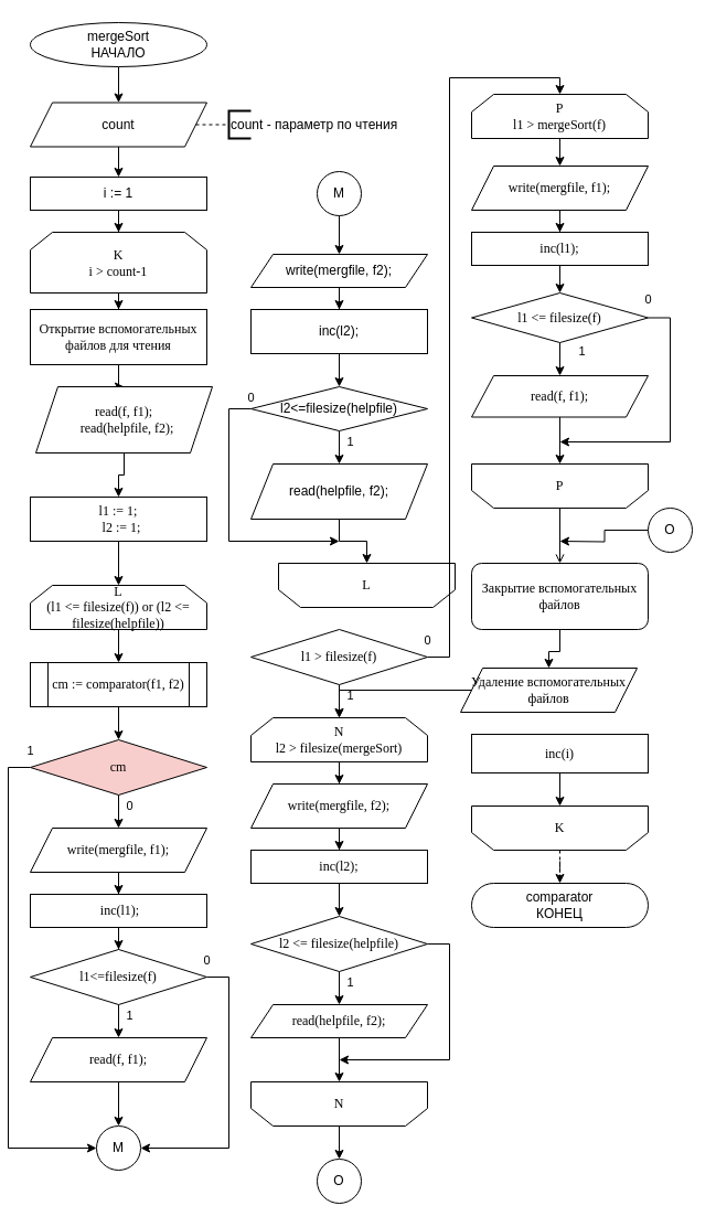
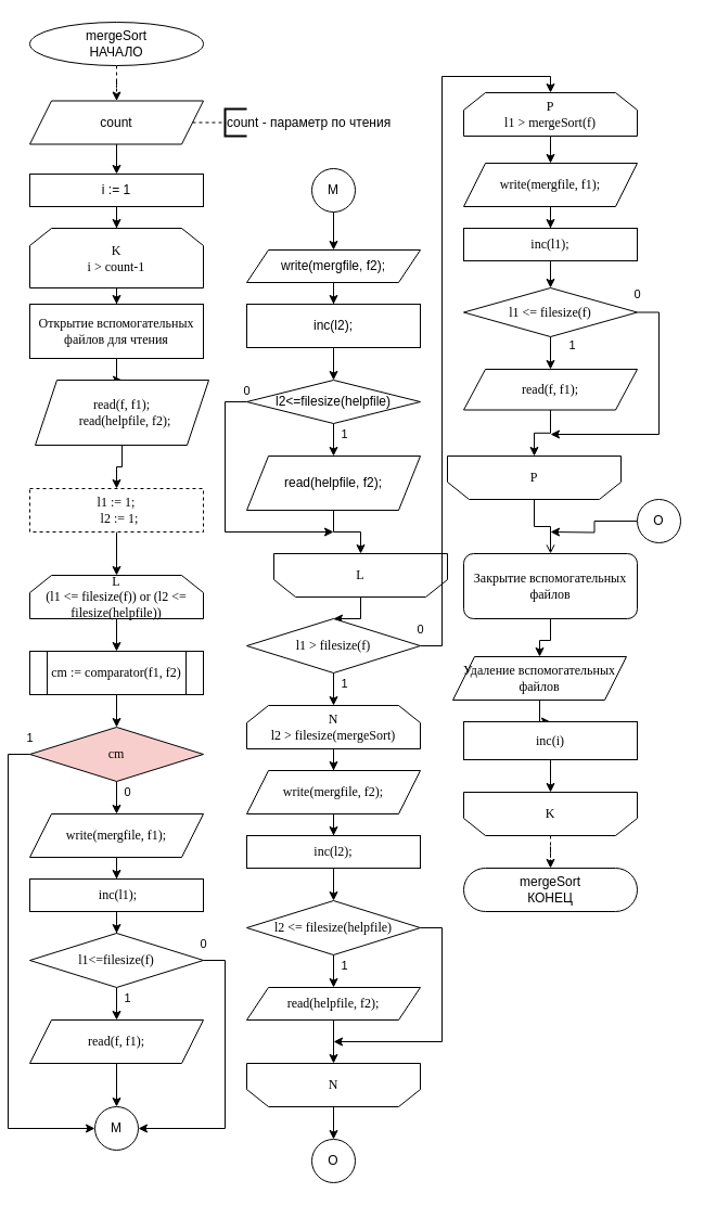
  <mxCell id="0" />
  <mxCell id="1" parent="0" />
- <mxCell id="2" value="" style="edgeStyle=orthogonalEdgeStyle;rounded=0;orthogonalLoop=1;jettySize=auto;html=1;" edge="1" parent="1" source="3" target="5"><mxGeometry relative="1" as="geometry" /></mxCell>
+ <mxCell id="2" value="" style="edgeStyle=orthogonalEdgeStyle;rounded=0;orthogonalLoop=1;jettySize=auto;html=1;dashed=1;" edge="1" parent="1" source="3" target="5"><mxGeometry relative="1" as="geometry" /></mxCell>
  <mxCell id="3" value="mergeSort&lt;br&gt;НАЧАЛО" style="ellipse;whiteSpace=wrap;html=1;arcSize=50;strokeWidth=1;fontSize=12;" vertex="1" parent="1"><mxGeometry x="20" y="20" width="160" height="40" as="geometry" /></mxCell>
  <mxCell id="4" value="" style="edgeStyle=orthogonalEdgeStyle;rounded=0;orthogonalLoop=1;jettySize=auto;html=1;" edge="1" parent="1" source="5" target="11"><mxGeometry relative="1" as="geometry" /></mxCell>
  <mxCell id="5" value="count" style="shape=parallelogram;perimeter=parallelogramPerimeter;whiteSpace=wrap;html=1;fixedSize=1;" vertex="1" parent="1"><mxGeometry x="20" y="92.5" width="160" height="40" as="geometry" /></mxCell>
  <mxCell id="6" value="" style="endArrow=none;dashed=1;html=1;exitX=1;exitY=0.5;exitDx=0;exitDy=0;fontSize=12;" edge="1" parent="1"><mxGeometry width="50" height="50" relative="1" as="geometry"><mxPoint x="170" y="112.5" as="sourcePoint" /><mxPoint x="200" y="112.5" as="targetPoint" /></mxGeometry></mxCell>
  <mxCell id="7" value="count&amp;nbsp;- параметр по чтения" style="strokeWidth=2;html=1;shape=mxgraph.flowchart.annotation_1;align=left;pointerEvents=1;fontSize=12;" vertex="1" parent="1"><mxGeometry x="200" y="100" width="20" height="25" as="geometry" /></mxCell>
  <mxCell id="8" value="" style="edgeStyle=orthogonalEdgeStyle;rounded=0;orthogonalLoop=1;jettySize=auto;html=1;" edge="1" parent="1" source="9" target="13"><mxGeometry relative="1" as="geometry" /></mxCell>
  <mxCell id="9" value="K&lt;br&gt;i &amp;gt;&amp;nbsp;count-1" style="shape=loopLimit;whiteSpace=wrap;html=1;rounded=0;shadow=0;strokeWidth=1;fillColor=#ffffff;fontFamily=Times New Roman;fontSize=12;" vertex="1" parent="1"><mxGeometry x="20" y="210" width="160" height="55" as="geometry" /></mxCell>
  <mxCell id="10" value="" style="edgeStyle=orthogonalEdgeStyle;rounded=0;orthogonalLoop=1;jettySize=auto;html=1;" edge="1" parent="1" source="11" target="9"><mxGeometry relative="1" as="geometry" /></mxCell>
  <mxCell id="11" value="i := 1" style="whiteSpace=wrap;html=1;" vertex="1" parent="1"><mxGeometry x="20" y="160" width="160" height="30" as="geometry" /></mxCell>
  <mxCell id="12" value="" style="edgeStyle=orthogonalEdgeStyle;rounded=0;orthogonalLoop=1;jettySize=auto;html=1;" edge="1" parent="1" source="13" target="15"><mxGeometry relative="1" as="geometry" /></mxCell>
  <mxCell id="13" value="Открытие вспомогательных файлов для чтения" style="whiteSpace=wrap;html=1;rounded=0;shadow=0;fontFamily=Times New Roman;strokeWidth=1;" vertex="1" parent="1"><mxGeometry x="20" y="280" width="160" height="50" as="geometry" /></mxCell>
  <mxCell id="14" value="" style="edgeStyle=orthogonalEdgeStyle;rounded=0;orthogonalLoop=1;jettySize=auto;html=1;" edge="1" parent="1" source="15" target="17"><mxGeometry relative="1" as="geometry" /></mxCell>
  <mxCell id="15" value="&lt;div&gt;read(f, f1);&lt;/div&gt;&lt;div&gt;&amp;nbsp; read(helpfile, f2);&lt;/div&gt;" style="shape=parallelogram;perimeter=parallelogramPerimeter;whiteSpace=wrap;html=1;fixedSize=1;rounded=0;shadow=0;fontFamily=Times New Roman;strokeWidth=1;" vertex="1" parent="1"><mxGeometry x="25" y="350" width="160" height="60" as="geometry" /></mxCell>
  <mxCell id="16" value="" style="edgeStyle=orthogonalEdgeStyle;rounded=0;orthogonalLoop=1;jettySize=auto;html=1;" edge="1" parent="1" source="17" target="19"><mxGeometry relative="1" as="geometry" /></mxCell>
- <mxCell id="17" value="&lt;div&gt;l1 := 1;&lt;/div&gt;&lt;div&gt;&amp;nbsp; l2 := 1;&lt;/div&gt;" style="whiteSpace=wrap;html=1;rounded=0;shadow=0;fontFamily=Times New Roman;strokeWidth=1;" vertex="1" parent="1"><mxGeometry x="20" y="450" width="160" height="40" as="geometry" /></mxCell>
+ <mxCell id="17" value="&lt;div&gt;l1 := 1;&lt;/div&gt;&lt;div&gt;&amp;nbsp; l2 := 1;&lt;/div&gt;" style="whiteSpace=wrap;html=1;rounded=0;shadow=0;fontFamily=Times New Roman;strokeWidth=1;dashed=1;" vertex="1" parent="1"><mxGeometry x="20" y="450" width="160" height="40" as="geometry" /></mxCell>
  <mxCell id="18" value="" style="edgeStyle=orthogonalEdgeStyle;rounded=0;orthogonalLoop=1;jettySize=auto;html=1;" edge="1" parent="1" source="19" target="21"><mxGeometry relative="1" as="geometry" /></mxCell>
  <mxCell id="19" value="L&lt;br&gt;(l1 &amp;lt;= filesize(f)) or (l2 &amp;lt;= filesize(helpfile))" style="shape=loopLimit;whiteSpace=wrap;html=1;rounded=0;shadow=0;strokeWidth=1;fillColor=#ffffff;fontFamily=Times New Roman;fontSize=12;" vertex="1" parent="1"><mxGeometry x="20" y="530" width="160" height="40" as="geometry" /></mxCell>
  <mxCell id="20" value="" style="edgeStyle=orthogonalEdgeStyle;rounded=0;orthogonalLoop=1;jettySize=auto;html=1;" edge="1" parent="1" source="21" target="24"><mxGeometry relative="1" as="geometry" /></mxCell>
  <mxCell id="21" value="cm :=&amp;nbsp;comparator(f1, f2)" style="shape=process;whiteSpace=wrap;html=1;backgroundOutline=1;rounded=0;shadow=0;fontFamily=Times New Roman;strokeWidth=1;" vertex="1" parent="1"><mxGeometry x="20" y="600" width="160" height="40" as="geometry" /></mxCell>
  <mxCell id="22" value="0" style="edgeStyle=orthogonalEdgeStyle;rounded=0;orthogonalLoop=1;jettySize=auto;html=1;" edge="1" parent="1" source="24" target="26"><mxGeometry x="0.2" y="10" relative="1" as="geometry"><mxPoint as="offset" /></mxGeometry></mxCell>
  <mxCell id="23" value="1" style="edgeStyle=orthogonalEdgeStyle;rounded=0;orthogonalLoop=1;jettySize=auto;html=1;entryX=0;entryY=0.5;entryDx=0;entryDy=0;exitX=0;exitY=0.5;exitDx=0;exitDy=0;" edge="1" parent="1" source="24" target="34"><mxGeometry x="-1" y="-15" relative="1" as="geometry"><mxPoint x="-90" y="695" as="targetPoint" /><mxPoint as="offset" /></mxGeometry></mxCell>
  <mxCell id="24" value="cm" style="rhombus;whiteSpace=wrap;html=1;rounded=0;shadow=0;fontFamily=Times New Roman;strokeWidth=1;fillColor=#f8cecc;" vertex="1" parent="1"><mxGeometry x="20" y="670" width="160" height="50" as="geometry" /></mxCell>
  <mxCell id="25" value="" style="edgeStyle=orthogonalEdgeStyle;rounded=0;orthogonalLoop=1;jettySize=auto;html=1;" edge="1" parent="1" source="26" target="28"><mxGeometry relative="1" as="geometry" /></mxCell>
  <mxCell id="26" value="write(mergfile, f1);" style="shape=parallelogram;perimeter=parallelogramPerimeter;whiteSpace=wrap;html=1;fixedSize=1;rounded=0;shadow=0;fontFamily=Times New Roman;strokeWidth=1;" vertex="1" parent="1"><mxGeometry x="20" y="750" width="160" height="40" as="geometry" /></mxCell>
  <mxCell id="27" value="" style="edgeStyle=orthogonalEdgeStyle;rounded=0;orthogonalLoop=1;jettySize=auto;html=1;" edge="1" parent="1" source="28" target="31"><mxGeometry relative="1" as="geometry" /></mxCell>
  <mxCell id="28" value="&amp;nbsp;inc(l1);" style="whiteSpace=wrap;html=1;rounded=0;shadow=0;fontFamily=Times New Roman;strokeWidth=1;" vertex="1" parent="1"><mxGeometry x="20" y="810" width="160" height="30" as="geometry" /></mxCell>
  <mxCell id="29" value="1" style="edgeStyle=orthogonalEdgeStyle;rounded=0;orthogonalLoop=1;jettySize=auto;html=1;" edge="1" parent="1" source="31" target="33"><mxGeometry x="0.2" y="10" relative="1" as="geometry"><mxPoint as="offset" /></mxGeometry></mxCell>
  <mxCell id="30" value="0" style="edgeStyle=orthogonalEdgeStyle;rounded=0;orthogonalLoop=1;jettySize=auto;html=1;exitX=1;exitY=0.5;exitDx=0;exitDy=0;" edge="1" parent="1" source="31" target="34"><mxGeometry x="-1" y="15" relative="1" as="geometry"><mxPoint x="280" y="885" as="targetPoint" /><Array as="points"><mxPoint x="200" y="885" /><mxPoint x="200" y="1040" /></Array><mxPoint as="offset" /></mxGeometry></mxCell>
  <mxCell id="31" value="l1&amp;lt;=filesize(f)" style="rhombus;whiteSpace=wrap;html=1;rounded=0;shadow=0;fontFamily=Times New Roman;strokeWidth=1;" vertex="1" parent="1"><mxGeometry x="20" y="860" width="160" height="50" as="geometry" /></mxCell>
  <mxCell id="32" value="" style="edgeStyle=orthogonalEdgeStyle;rounded=0;orthogonalLoop=1;jettySize=auto;html=1;" edge="1" parent="1" source="33" target="34"><mxGeometry relative="1" as="geometry" /></mxCell>
  <mxCell id="33" value="read(f, f1);" style="shape=parallelogram;perimeter=parallelogramPerimeter;whiteSpace=wrap;html=1;fixedSize=1;rounded=0;shadow=0;fontFamily=Times New Roman;strokeWidth=1;" vertex="1" parent="1"><mxGeometry x="20" y="940" width="160" height="40" as="geometry" /></mxCell>
  <mxCell id="34" value="M" style="ellipse;whiteSpace=wrap;html=1;aspect=fixed;" vertex="1" parent="1"><mxGeometry x="80" y="1020" width="40" height="40" as="geometry" /></mxCell>
  <mxCell id="35" value="" style="edgeStyle=orthogonalEdgeStyle;rounded=0;orthogonalLoop=1;jettySize=auto;html=1;" edge="1" parent="1" source="36" target="38"><mxGeometry relative="1" as="geometry" /></mxCell>
  <mxCell id="36" value="M" style="ellipse;whiteSpace=wrap;html=1;aspect=fixed;" vertex="1" parent="1"><mxGeometry x="280" y="155" width="40" height="40" as="geometry" /></mxCell>
  <mxCell id="37" value="" style="edgeStyle=orthogonalEdgeStyle;rounded=0;orthogonalLoop=1;jettySize=auto;html=1;" edge="1" parent="1" source="38" target="40"><mxGeometry relative="1" as="geometry" /></mxCell>
  <mxCell id="38" value="write(mergfile, f2);" style="shape=parallelogram;perimeter=parallelogramPerimeter;whiteSpace=wrap;html=1;fixedSize=1;" vertex="1" parent="1"><mxGeometry x="220" y="230" width="160" height="30" as="geometry" /></mxCell>
  <mxCell id="39" value="" style="edgeStyle=orthogonalEdgeStyle;rounded=0;orthogonalLoop=1;jettySize=auto;html=1;" edge="1" parent="1" source="40" target="43"><mxGeometry relative="1" as="geometry" /></mxCell>
  <mxCell id="40" value="inc(l2);" style="whiteSpace=wrap;html=1;" vertex="1" parent="1"><mxGeometry x="220" y="280" width="160" height="40" as="geometry" /></mxCell>
  <mxCell id="41" value="1" style="edgeStyle=orthogonalEdgeStyle;rounded=0;orthogonalLoop=1;jettySize=auto;html=1;" edge="1" parent="1" source="43" target="45"><mxGeometry x="0.2" y="10" relative="1" as="geometry"><mxPoint as="offset" /></mxGeometry></mxCell>
  <mxCell id="42" value="0" style="edgeStyle=orthogonalEdgeStyle;rounded=0;orthogonalLoop=1;jettySize=auto;html=1;exitX=0;exitY=0.5;exitDx=0;exitDy=0;" edge="1" parent="1" source="43"><mxGeometry x="-1" y="-10" relative="1" as="geometry"><mxPoint x="300" y="490" as="targetPoint" /><Array as="points"><mxPoint x="200" y="370" /><mxPoint x="200" y="490" /></Array><mxPoint as="offset" /></mxGeometry></mxCell>
  <mxCell id="43" value="l2&amp;lt;=filesize(helpfile)" style="rhombus;whiteSpace=wrap;html=1;" vertex="1" parent="1"><mxGeometry x="220" y="350" width="160" height="40" as="geometry" /></mxCell>
  <mxCell id="44" value="" style="edgeStyle=orthogonalEdgeStyle;rounded=0;orthogonalLoop=1;jettySize=auto;html=1;" edge="1" parent="1" source="45" target="47"><mxGeometry relative="1" as="geometry" /></mxCell>
  <mxCell id="45" value="read(helpfile, f2);" style="shape=parallelogram;perimeter=parallelogramPerimeter;whiteSpace=wrap;html=1;fixedSize=1;" vertex="1" parent="1"><mxGeometry x="220" y="420" width="160" height="50" as="geometry" /></mxCell>
+ <mxCell id="46" value="" style="edgeStyle=orthogonalEdgeStyle;rounded=0;orthogonalLoop=1;jettySize=auto;html=1;" edge="1" parent="1" source="47" target="50"><mxGeometry relative="1" as="geometry" /></mxCell>
  <mxCell id="47" value="L" style="shape=loopLimit;whiteSpace=wrap;html=1;rounded=0;shadow=0;strokeWidth=1;fillColor=#ffffff;fontFamily=Times New Roman;fontSize=12;direction=west;" vertex="1" parent="1"><mxGeometry x="245" y="510" width="160" height="40" as="geometry" /></mxCell>
  <mxCell id="48" value="1" style="edgeStyle=orthogonalEdgeStyle;rounded=0;orthogonalLoop=1;jettySize=auto;html=1;" edge="1" parent="1" source="50" target="52"><mxGeometry x="0.2" y="10" relative="1" as="geometry"><mxPoint as="offset" /></mxGeometry></mxCell>
  <mxCell id="49" value="0" style="edgeStyle=orthogonalEdgeStyle;rounded=0;orthogonalLoop=1;jettySize=auto;html=1;entryX=0.5;entryY=0;entryDx=0;entryDy=0;" edge="1" parent="1" source="50" target="66"><mxGeometry x="-1" y="15" relative="1" as="geometry"><mxPoint x="500" y="70" as="targetPoint" /><Array as="points"><mxPoint x="400" y="595" /><mxPoint x="400" y="70" /><mxPoint x="500" y="70" /></Array><mxPoint as="offset" /></mxGeometry></mxCell>
  <mxCell id="50" value="l1 &amp;gt; filesize(f)" style="rhombus;whiteSpace=wrap;html=1;rounded=0;shadow=0;fontFamily=Times New Roman;strokeWidth=1;" vertex="1" parent="1"><mxGeometry x="220" y="570" width="160" height="50" as="geometry" /></mxCell>
  <mxCell id="51" value="" style="edgeStyle=orthogonalEdgeStyle;rounded=0;orthogonalLoop=1;jettySize=auto;html=1;" edge="1" parent="1" source="52" target="54"><mxGeometry relative="1" as="geometry" /></mxCell>
  <mxCell id="52" value="N&lt;br&gt;l2 &amp;gt; filesize(mergeSort)" style="shape=loopLimit;whiteSpace=wrap;html=1;rounded=0;shadow=0;strokeWidth=1;fillColor=#ffffff;fontFamily=Times New Roman;fontSize=12;" vertex="1" parent="1"><mxGeometry x="220" y="650" width="160" height="40" as="geometry" /></mxCell>
  <mxCell id="53" value="" style="edgeStyle=orthogonalEdgeStyle;rounded=0;orthogonalLoop=1;jettySize=auto;html=1;" edge="1" parent="1" source="54" target="56"><mxGeometry relative="1" as="geometry" /></mxCell>
  <mxCell id="54" value="write(mergfile, f2);" style="shape=parallelogram;perimeter=parallelogramPerimeter;whiteSpace=wrap;html=1;fixedSize=1;rounded=0;shadow=0;fontFamily=Times New Roman;strokeWidth=1;" vertex="1" parent="1"><mxGeometry x="220" y="710" width="160" height="40" as="geometry" /></mxCell>
  <mxCell id="55" value="" style="edgeStyle=orthogonalEdgeStyle;rounded=0;orthogonalLoop=1;jettySize=auto;html=1;" edge="1" parent="1" source="56" target="59"><mxGeometry relative="1" as="geometry" /></mxCell>
  <mxCell id="56" value="inc(l2);" style="whiteSpace=wrap;html=1;rounded=0;shadow=0;fontFamily=Times New Roman;strokeWidth=1;" vertex="1" parent="1"><mxGeometry x="220" y="770" width="160" height="30" as="geometry" /></mxCell>
  <mxCell id="57" value="1" style="edgeStyle=orthogonalEdgeStyle;rounded=0;orthogonalLoop=1;jettySize=auto;html=1;" edge="1" parent="1" source="59" target="61"><mxGeometry x="0.2" y="10" relative="1" as="geometry"><mxPoint as="offset" /></mxGeometry></mxCell>
  <mxCell id="58" value="" style="edgeStyle=orthogonalEdgeStyle;rounded=0;orthogonalLoop=1;jettySize=auto;html=1;exitX=1;exitY=0.5;exitDx=0;exitDy=0;" edge="1" parent="1" source="59"><mxGeometry relative="1" as="geometry"><mxPoint x="380" y="860" as="sourcePoint" /><mxPoint x="300" y="960" as="targetPoint" /><Array as="points"><mxPoint x="400" y="855" /><mxPoint x="400" y="960" /></Array></mxGeometry></mxCell>
  <mxCell id="59" value="l2 &amp;lt;= filesize(helpfile)" style="rhombus;whiteSpace=wrap;html=1;rounded=0;shadow=0;fontFamily=Times New Roman;strokeWidth=1;" vertex="1" parent="1"><mxGeometry x="220" y="830" width="160" height="50" as="geometry" /></mxCell>
  <mxCell id="60" value="" style="edgeStyle=orthogonalEdgeStyle;rounded=0;orthogonalLoop=1;jettySize=auto;html=1;" edge="1" parent="1" source="61" target="63"><mxGeometry relative="1" as="geometry" /></mxCell>
  <mxCell id="61" value="read(helpfile, f2);" style="shape=parallelogram;perimeter=parallelogramPerimeter;whiteSpace=wrap;html=1;fixedSize=1;rounded=0;shadow=0;fontFamily=Times New Roman;strokeWidth=1;" vertex="1" parent="1"><mxGeometry x="220" y="910" width="160" height="30" as="geometry" /></mxCell>
  <mxCell id="62" value="" style="edgeStyle=orthogonalEdgeStyle;rounded=0;orthogonalLoop=1;jettySize=auto;html=1;" edge="1" parent="1" source="63" target="64"><mxGeometry relative="1" as="geometry" /></mxCell>
  <mxCell id="63" value="N" style="shape=loopLimit;whiteSpace=wrap;html=1;rounded=0;shadow=0;strokeWidth=1;fillColor=#ffffff;fontFamily=Times New Roman;fontSize=12;direction=west;" vertex="1" parent="1"><mxGeometry x="220" y="980" width="160" height="40" as="geometry" /></mxCell>
  <mxCell id="64" value="O" style="ellipse;whiteSpace=wrap;html=1;aspect=fixed;" vertex="1" parent="1"><mxGeometry x="280" y="1050" width="40" height="40" as="geometry" /></mxCell>
  <mxCell id="65" value="" style="edgeStyle=orthogonalEdgeStyle;rounded=0;orthogonalLoop=1;jettySize=auto;html=1;" edge="1" parent="1" source="66" target="68"><mxGeometry relative="1" as="geometry" /></mxCell>
  <mxCell id="66" value="P&lt;br&gt;l1 &amp;gt; mergeSort(f)" style="shape=loopLimit;whiteSpace=wrap;html=1;rounded=0;shadow=0;strokeWidth=1;fillColor=#ffffff;fontFamily=Times New Roman;fontSize=12;" vertex="1" parent="1"><mxGeometry x="420" y="85" width="160" height="40" as="geometry" /></mxCell>
  <mxCell id="67" value="" style="edgeStyle=orthogonalEdgeStyle;rounded=0;orthogonalLoop=1;jettySize=auto;html=1;" edge="1" parent="1" source="68" target="70"><mxGeometry relative="1" as="geometry" /></mxCell>
  <mxCell id="68" value="write(mergfile, f1);" style="shape=parallelogram;perimeter=parallelogramPerimeter;whiteSpace=wrap;html=1;fixedSize=1;rounded=0;shadow=0;fontFamily=Times New Roman;strokeWidth=1;" vertex="1" parent="1"><mxGeometry x="420" y="150" width="160" height="40" as="geometry" /></mxCell>
  <mxCell id="69" value="" style="edgeStyle=orthogonalEdgeStyle;rounded=0;orthogonalLoop=1;jettySize=auto;html=1;" edge="1" parent="1" source="70" target="73"><mxGeometry relative="1" as="geometry" /></mxCell>
  <mxCell id="70" value="inc(l1);" style="whiteSpace=wrap;html=1;rounded=0;shadow=0;fontFamily=Times New Roman;strokeWidth=1;" vertex="1" parent="1"><mxGeometry x="420" y="210" width="160" height="30" as="geometry" /></mxCell>
  <mxCell id="71" value="1" style="edgeStyle=orthogonalEdgeStyle;rounded=0;orthogonalLoop=1;jettySize=auto;html=1;" edge="1" parent="1" source="73" target="75"><mxGeometry x="-0.667" y="20" relative="1" as="geometry"><mxPoint as="offset" /></mxGeometry></mxCell>
  <mxCell id="72" value="0" style="edgeStyle=orthogonalEdgeStyle;rounded=0;orthogonalLoop=1;jettySize=auto;html=1;exitX=1;exitY=0.5;exitDx=0;exitDy=0;" edge="1" parent="1" source="73"><mxGeometry x="-1" y="18" relative="1" as="geometry"><mxPoint x="500" y="400" as="targetPoint" /><Array as="points"><mxPoint x="600" y="288" /><mxPoint x="600" y="400" /></Array><mxPoint y="1" as="offset" /></mxGeometry></mxCell>
  <mxCell id="73" value="l1 &amp;lt;= filesize(f)" style="rhombus;whiteSpace=wrap;html=1;rounded=0;shadow=0;fontFamily=Times New Roman;strokeWidth=1;" vertex="1" parent="1"><mxGeometry x="420" y="265" width="160" height="45" as="geometry" /></mxCell>
  <mxCell id="74" value="" style="edgeStyle=orthogonalEdgeStyle;rounded=0;orthogonalLoop=1;jettySize=auto;html=1;" edge="1" parent="1" source="75" target="77"><mxGeometry relative="1" as="geometry" /></mxCell>
  <mxCell id="75" value="read(f, f1);" style="shape=parallelogram;perimeter=parallelogramPerimeter;whiteSpace=wrap;html=1;fixedSize=1;rounded=0;shadow=0;fontFamily=Times New Roman;strokeWidth=1;" vertex="1" parent="1"><mxGeometry x="420" y="340" width="160" height="37.5" as="geometry" /></mxCell>
  <mxCell id="76" value="" style="edgeStyle=orthogonalEdgeStyle;rounded=0;orthogonalLoop=1;jettySize=auto;html=1;endArrow=open;" edge="1" parent="1" source="77" target="79"><mxGeometry relative="1" as="geometry" /></mxCell>
- <mxCell id="77" value="P" style="shape=loopLimit;whiteSpace=wrap;html=1;rounded=0;shadow=0;strokeWidth=1;fillColor=#ffffff;fontFamily=Times New Roman;fontSize=12;direction=west;" vertex="1" parent="1"><mxGeometry x="420" y="420" width="160" height="40" as="geometry" /></mxCell>
+ <mxCell id="77" value="P" style="shape=loopLimit;whiteSpace=wrap;html=1;rounded=0;shadow=0;strokeWidth=1;fillColor=#ffffff;fontFamily=Times New Roman;fontSize=12;direction=west;" vertex="1" parent="1"><mxGeometry x="405" y="420" width="160" height="40" as="geometry" /></mxCell>
  <mxCell id="78" value="" style="edgeStyle=orthogonalEdgeStyle;rounded=0;orthogonalLoop=1;jettySize=auto;html=1;" edge="1" parent="1" source="79" target="83"><mxGeometry relative="1" as="geometry" /></mxCell>
  <mxCell id="79" value="Закрытие вспомогательных файлов" style="whiteSpace=wrap;html=1;shadow=0;fontFamily=Times New Roman;strokeWidth=1;rounded=1;" vertex="1" parent="1"><mxGeometry x="420" y="510" width="160" height="60" as="geometry" /></mxCell>
  <mxCell id="80" value="" style="edgeStyle=orthogonalEdgeStyle;rounded=0;orthogonalLoop=1;jettySize=auto;html=1;" edge="1" parent="1" source="81"><mxGeometry relative="1" as="geometry"><mxPoint x="500" y="490" as="targetPoint" /></mxGeometry></mxCell>
  <mxCell id="81" value="O" style="ellipse;whiteSpace=wrap;html=1;aspect=fixed;" vertex="1" parent="1"><mxGeometry x="580" y="460" width="40" height="40" as="geometry" /></mxCell>
- <mxCell id="82" value="" style="edgeStyle=orthogonalEdgeStyle;rounded=0;orthogonalLoop=1;jettySize=auto;html=1;" edge="1" parent="1" source="83" target="52"><mxGeometry relative="1" as="geometry" /></mxCell>
+ <mxCell id="82" value="" style="edgeStyle=orthogonalEdgeStyle;rounded=0;orthogonalLoop=1;jettySize=auto;html=1;" edge="1" parent="1" source="83" target="87"><mxGeometry relative="1" as="geometry" /></mxCell>
  <mxCell id="83" value="Удаление вспомогательных файлов" style="shape=parallelogram;perimeter=parallelogramPerimeter;whiteSpace=wrap;html=1;fixedSize=1;rounded=0;shadow=0;fontFamily=Times New Roman;strokeWidth=1;" vertex="1" parent="1"><mxGeometry x="410" y="605" width="160" height="40" as="geometry" /></mxCell>
  <mxCell id="84" value="" style="edgeStyle=orthogonalEdgeStyle;rounded=0;orthogonalLoop=1;jettySize=auto;html=1;dashed=1;" edge="1" parent="1" source="85" target="88"><mxGeometry relative="1" as="geometry" /></mxCell>
  <mxCell id="85" value="K" style="shape=loopLimit;whiteSpace=wrap;html=1;rounded=0;shadow=0;strokeWidth=1;fillColor=#ffffff;fontFamily=Times New Roman;fontSize=12;direction=west;" vertex="1" parent="1"><mxGeometry x="420" y="730" width="160" height="40" as="geometry" /></mxCell>
  <mxCell id="86" value="" style="edgeStyle=orthogonalEdgeStyle;rounded=0;orthogonalLoop=1;jettySize=auto;html=1;" edge="1" parent="1" source="87" target="85"><mxGeometry relative="1" as="geometry" /></mxCell>
  <mxCell id="87" value="inc(i)" style="whiteSpace=wrap;html=1;rounded=0;shadow=0;fontFamily=Times New Roman;strokeWidth=1;" vertex="1" parent="1"><mxGeometry x="420" y="665" width="160" height="35" as="geometry" /></mxCell>
- <mxCell id="88" value="comparator&lt;br&gt;КОНЕЦ" style="rounded=1;whiteSpace=wrap;html=1;arcSize=50;strokeWidth=1;fontSize=12;" vertex="1" parent="1"><mxGeometry x="420" y="800" width="160" height="40" as="geometry" /></mxCell>
+ <mxCell id="88" value="mergeSort&lt;br&gt;КОНЕЦ" style="rounded=1;whiteSpace=wrap;html=1;arcSize=50;strokeWidth=1;fontSize=12;" vertex="1" parent="1"><mxGeometry x="420" y="800" width="160" height="40" as="geometry" /></mxCell>
